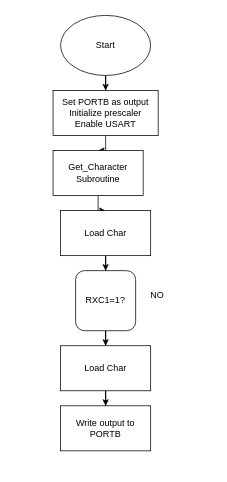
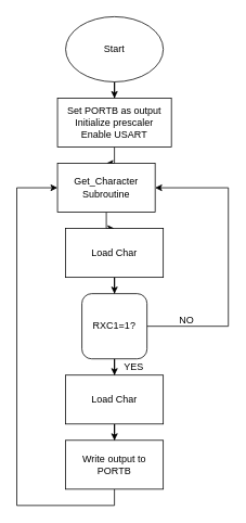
  <mxCell id="0" />
  <mxCell id="1" parent="0" />
  <mxCell id="2" value="" style="edgeStyle=orthogonalEdgeStyle;rounded=0;orthogonalLoop=1;jettySize=auto;html=1;" edge="1" parent="1" source="3" target="5"><mxGeometry relative="1" as="geometry" /></mxCell>
  <mxCell id="3" value="Start" style="ellipse;whiteSpace=wrap;html=1;" vertex="1" parent="1"><mxGeometry x="80" y="20" width="120" height="80" as="geometry" /></mxCell>
  <mxCell id="4" value="" style="edgeStyle=orthogonalEdgeStyle;rounded=0;orthogonalLoop=1;jettySize=auto;html=1;" edge="1" parent="1" source="5" target="7"><mxGeometry relative="1" as="geometry" /></mxCell>
  <mxCell id="5" value="&lt;div&gt;Set PORTB as output&lt;/div&gt;&lt;div&gt;Initialize prescaler&lt;/div&gt;&lt;div&gt;Enable USART&lt;br&gt;&lt;/div&gt;" style="rounded=0;whiteSpace=wrap;html=1;" vertex="1" parent="1"><mxGeometry x="70" y="120" width="140" height="60" as="geometry" /></mxCell>
  <mxCell id="6" value="" style="edgeStyle=orthogonalEdgeStyle;rounded=0;orthogonalLoop=1;jettySize=auto;html=1;" edge="1" parent="1" source="7" target="9"><mxGeometry relative="1" as="geometry" /></mxCell>
  <mxCell id="7" value="Get_Character Subroutine" style="rounded=0;whiteSpace=wrap;html=1;" vertex="1" parent="1"><mxGeometry x="70" y="200" width="120" height="60" as="geometry" /></mxCell>
  <mxCell id="8" value="" style="edgeStyle=orthogonalEdgeStyle;rounded=0;orthogonalLoop=1;jettySize=auto;html=1;" edge="1" parent="1" source="9" target="12"><mxGeometry relative="1" as="geometry" /></mxCell>
  <mxCell id="9" value="Load Char" style="rounded=0;whiteSpace=wrap;html=1;" vertex="1" parent="1"><mxGeometry x="80" y="280" width="120" height="60" as="geometry" /></mxCell>
+ <mxCell id="10" style="edgeStyle=orthogonalEdgeStyle;rounded=0;orthogonalLoop=1;jettySize=auto;html=1;exitX=1;exitY=0.5;exitDx=0;exitDy=0;entryX=1;entryY=0.5;entryDx=0;entryDy=0;" edge="1" parent="1" source="12" target="7"><mxGeometry relative="1" as="geometry"><Array as="points"><mxPoint x="280" y="400" /><mxPoint x="280" y="230" /></Array></mxGeometry></mxCell>
  <mxCell id="11" value="" style="edgeStyle=orthogonalEdgeStyle;rounded=0;orthogonalLoop=1;jettySize=auto;html=1;" edge="1" parent="1" source="12" target="15"><mxGeometry relative="1" as="geometry" /></mxCell>
  <mxCell id="12" value="RXC1=1?" style="whiteSpace=wrap;html=1;rounded=1;" vertex="1" parent="1"><mxGeometry x="100" y="360" width="80" height="80" as="geometry" /></mxCell>
- <mxCell id="13" value="NO" style="text;html=1;resizable=0;points=[];autosize=1;align=left;verticalAlign=top;spacingTop=-4;" vertex="1" parent="1"><mxGeometry x="198" y="383" width="40" height="20" as="geometry" /></mxCell>
+ <mxCell id="13" value="NO" style="text;html=1;resizable=0;points=[];autosize=1;align=left;verticalAlign=top;spacingTop=-4;" vertex="1" parent="1"><mxGeometry x="218" y="383" width="40" height="20" as="geometry" /></mxCell>
  <mxCell id="14" value="" style="edgeStyle=orthogonalEdgeStyle;rounded=0;orthogonalLoop=1;jettySize=auto;html=1;" edge="1" parent="1" source="15" target="17"><mxGeometry relative="1" as="geometry" /></mxCell>
  <mxCell id="15" value="Load Char" style="rounded=0;whiteSpace=wrap;html=1;" vertex="1" parent="1"><mxGeometry x="80" y="460" width="120" height="60" as="geometry" /></mxCell>
+ <mxCell id="16" style="edgeStyle=orthogonalEdgeStyle;rounded=0;orthogonalLoop=1;jettySize=auto;html=1;exitX=0.5;exitY=1;exitDx=0;exitDy=0;entryX=0;entryY=0.5;entryDx=0;entryDy=0;" edge="1" parent="1" source="17" target="7"><mxGeometry relative="1" as="geometry"><Array as="points"><mxPoint x="140" y="620" /><mxPoint x="20" y="620" /><mxPoint x="20" y="230" /></Array></mxGeometry></mxCell>
  <mxCell id="17" value="Write output to PORTB" style="rounded=0;whiteSpace=wrap;html=1;" vertex="1" parent="1"><mxGeometry x="80" y="540" width="120" height="60" as="geometry" /></mxCell>
+ <mxCell id="18" value="YES" style="text;html=1;resizable=0;points=[];autosize=1;align=left;verticalAlign=top;spacingTop=-4;" vertex="1" parent="1"><mxGeometry x="150" y="440" width="40" height="20" as="geometry" /></mxCell>
